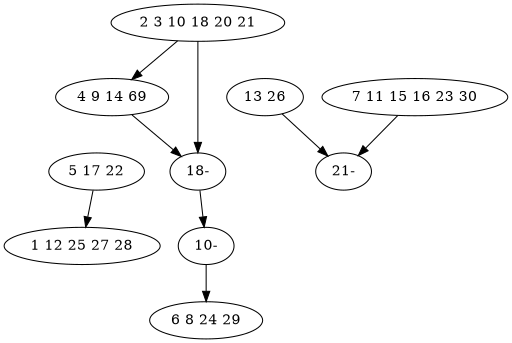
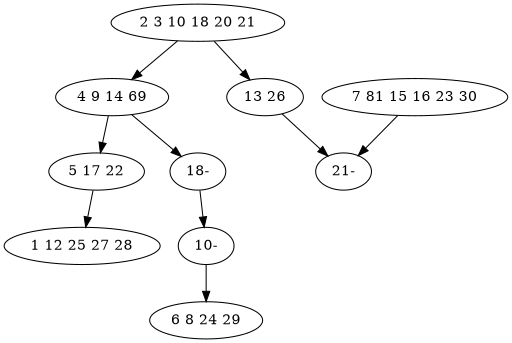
  digraph {
    n1 [label="2 3 10 18 20 21"]
    n2 [label="4 9 14 69"]
    n3 [label="13 26"]
    n4 [label="5 17 22"]
    n5 [label="18-"]
    n6 [label="21-"]
    n7 [label="1 12 25 27 28"]
    n8 [label="10-"]
-   n9 [label="7 11 15 16 23 30"]
+   n9 [label="7 81 15 16 23 30"]
    n10 [label="6 8 24 29"]
    n1 -> n2
-   n1 -> n5
+   n1 -> n3
+   n2 -> n4
    n2 -> n5
    n3 -> n6
    n4 -> n7
    n5 -> n8
    n8 -> n10
    n9 -> n6
  }
